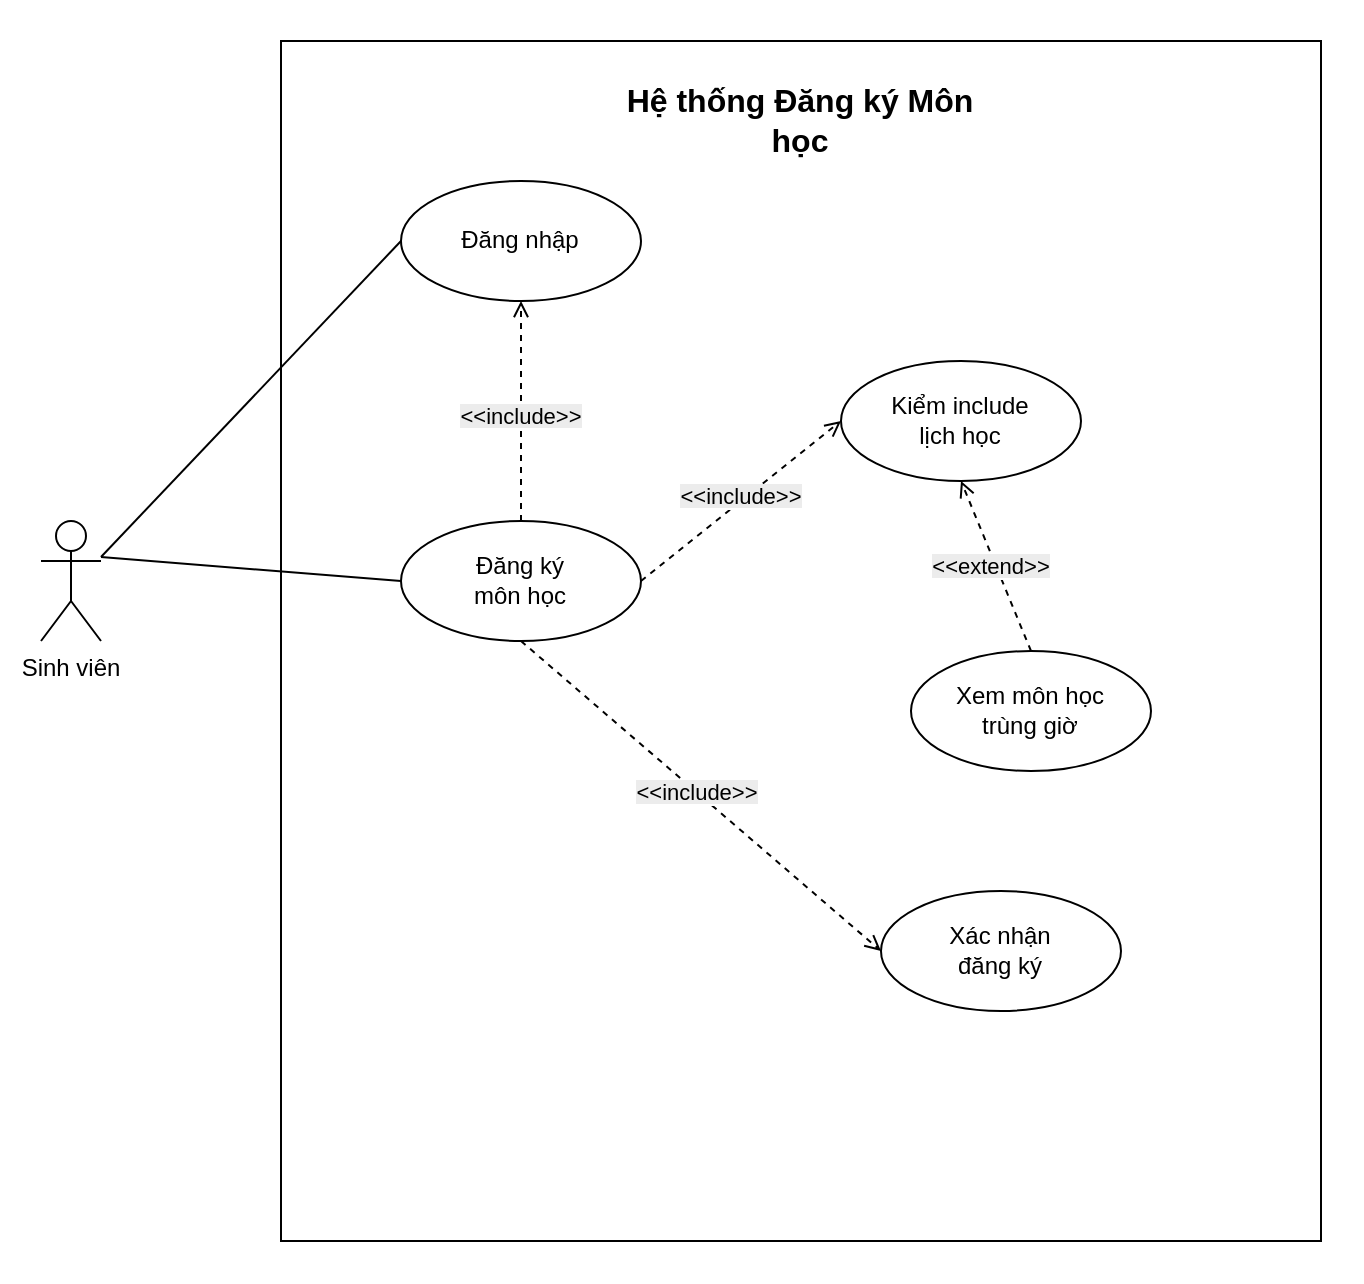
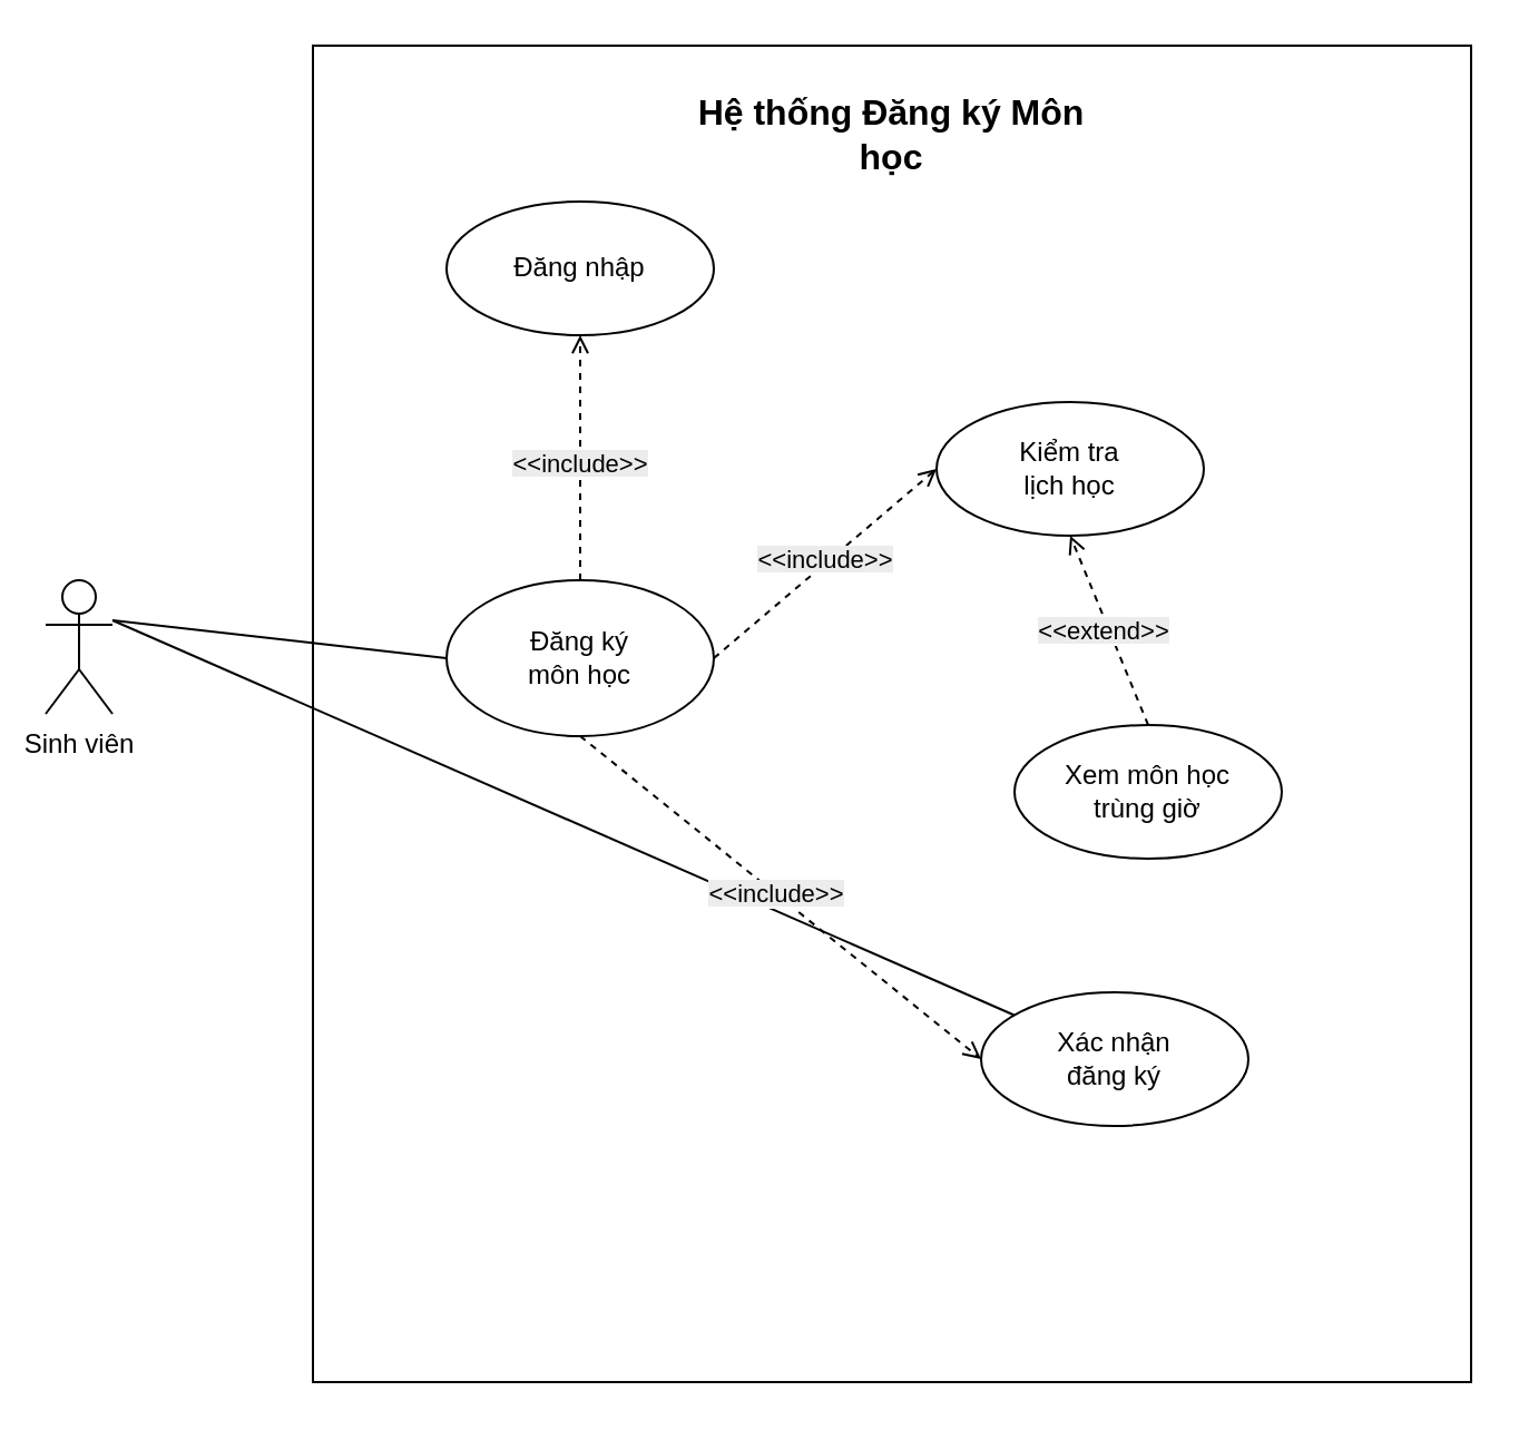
  <mxCell id="0" />
  <mxCell id="1" parent="0" />
  <mxCell id="2" value="" style="rounded=0;whiteSpace=wrap;html=1;" vertex="1" parent="1"><mxGeometry x="140" y="20" width="520" height="600" as="geometry" /></mxCell>
  <mxCell id="3" value="Hệ thống Đăng ký Môn học" style="text;html=1;align=center;verticalAlign=middle;whiteSpace=wrap;rounded=0;fontSize=16;fontStyle=1" vertex="1" parent="1"><mxGeometry x="310" y="45" width="180" height="30" as="geometry" /></mxCell>
  <mxCell id="4" value="Sinh viên" style="shape=umlActor;verticalLabelPosition=bottom;verticalAlign=top;html=1;outlineConnect=0;" vertex="1" parent="1"><mxGeometry x="20" y="260" width="30" height="60" as="geometry" /></mxCell>
  <mxCell id="5" value="Đăng nhập" style="ellipse;whiteSpace=wrap;html=1;" vertex="1" parent="1"><mxGeometry x="200" y="90" width="120" height="60" as="geometry" /></mxCell>
- <mxCell id="6" value="Đăng ký&#10;môn học" style="ellipse;whiteSpace=wrap;html=1;" vertex="1" parent="1"><mxGeometry x="200" y="260" width="120" height="60" as="geometry" /></mxCell>
- <mxCell id="7" value="Kiểm include&#10;lịch học" style="ellipse;whiteSpace=wrap;html=1;" vertex="1" parent="1"><mxGeometry x="420" y="180" width="120" height="60" as="geometry" /></mxCell>
+ <mxCell id="6" value="Đăng ký&#10;môn học" style="ellipse;whiteSpace=wrap;html=1;" vertex="1" parent="1"><mxGeometry x="200" y="260" width="120" height="70" as="geometry" /></mxCell>
+ <mxCell id="7" value="Kiểm tra&#10;lịch học" style="ellipse;whiteSpace=wrap;html=1;" vertex="1" parent="1"><mxGeometry x="420" y="180" width="120" height="60" as="geometry" /></mxCell>
  <mxCell id="8" value="Xem môn học&#10;trùng giờ" style="ellipse;whiteSpace=wrap;html=1;" vertex="1" parent="1"><mxGeometry x="455" y="325" width="120" height="60" as="geometry" /></mxCell>
  <mxCell id="9" value="Xác nhận&#10;đăng ký" style="ellipse;whiteSpace=wrap;html=1;" vertex="1" parent="1"><mxGeometry x="440" y="445" width="120" height="60" as="geometry" /></mxCell>
- <mxCell id="10" value="" style="endArrow=none;html=1;exitX=1;exitY=0.3;exitDx=0;exitDy=0;exitPerimeter=0;entryX=0;entryY=0.5;entryDx=0;entryDy=0;" edge="1" parent="1" source="4" target="5"><mxGeometry width="50" height="50" relative="1" as="geometry"><mxPoint x="360" y="340" as="sourcePoint" /><mxPoint x="410" y="290" as="targetPoint" /></mxGeometry></mxCell>
+ <mxCell id="10" value="" style="endArrow=none;html=1;exitX=1;exitY=0.3;exitDx=0;exitDy=0;exitPerimeter=0;" edge="1" parent="1" source="4" target="9"><mxGeometry width="50" height="50" relative="1" as="geometry"><mxPoint x="360" y="340" as="sourcePoint" /><mxPoint x="410" y="290" as="targetPoint" /></mxGeometry></mxCell>
  <mxCell id="11" value="" style="endArrow=none;html=1;exitX=1;exitY=0.3;exitDx=0;exitDy=0;exitPerimeter=0;entryX=0;entryY=0.5;entryDx=0;entryDy=0;" edge="1" parent="1" source="4" target="6"><mxGeometry width="50" height="50" relative="1" as="geometry"><mxPoint x="360" y="340" as="sourcePoint" /><mxPoint x="410" y="290" as="targetPoint" /></mxGeometry></mxCell>
  <mxCell id="12" value="" style="html=1;verticalAlign=bottom;labelBackgroundColor=none;endArrow=open;endFill=0;dashed=1;exitX=0.5;exitY=0;exitDx=0;exitDy=0;entryX=0.5;entryY=1;entryDx=0;entryDy=0;" edge="1" parent="1" source="6" target="5"><mxGeometry x="-0.067" width="160" relative="1" as="geometry"><mxPoint x="360" y="340" as="sourcePoint" /><mxPoint x="520" y="340" as="targetPoint" /><mxPoint as="offset" /></mxGeometry></mxCell>
  <mxCell id="13" value="&lt;span style=&quot;background-color: rgb(236, 236, 236);&quot;&gt;&amp;lt;&amp;lt;include&amp;gt;&amp;gt;&lt;/span&gt;" style="edgeLabel;html=1;align=center;verticalAlign=middle;resizable=0;points=[];" vertex="1" connectable="0" parent="12"><mxGeometry x="-0.039" y="1" relative="1" as="geometry"><mxPoint as="offset" /></mxGeometry></mxCell>
  <mxCell id="14" value="" style="html=1;verticalAlign=bottom;labelBackgroundColor=none;endArrow=open;endFill=0;dashed=1;exitX=1;exitY=0.5;exitDx=0;exitDy=0;entryX=0;entryY=0.5;entryDx=0;entryDy=0;" edge="1" parent="1" source="6" target="7"><mxGeometry width="160" relative="1" as="geometry"><mxPoint x="360" y="340" as="sourcePoint" /><mxPoint x="520" y="340" as="targetPoint" /></mxGeometry></mxCell>
  <mxCell id="15" value="&lt;span style=&quot;background-color: rgb(236, 236, 236);&quot;&gt;&amp;lt;&amp;lt;include&amp;gt;&amp;gt;&lt;/span&gt;" style="edgeLabel;html=1;align=center;verticalAlign=middle;resizable=0;points=[];" vertex="1" connectable="0" parent="14"><mxGeometry x="0.014" y="2" relative="1" as="geometry"><mxPoint as="offset" /></mxGeometry></mxCell>
  <mxCell id="16" value="" style="html=1;verticalAlign=bottom;labelBackgroundColor=none;endArrow=open;endFill=0;dashed=1;exitX=0.5;exitY=1;exitDx=0;exitDy=0;entryX=0;entryY=0.5;entryDx=0;entryDy=0;" edge="1" parent="1" source="6" target="9"><mxGeometry width="160" relative="1" as="geometry"><mxPoint x="360" y="340" as="sourcePoint" /><mxPoint x="520" y="340" as="targetPoint" /></mxGeometry></mxCell>
  <mxCell id="17" value="&lt;span style=&quot;background-color: rgb(236, 236, 236);&quot;&gt;&amp;lt;&amp;lt;include&amp;gt;&amp;gt;&lt;/span&gt;" style="edgeLabel;html=1;align=center;verticalAlign=middle;resizable=0;points=[];" vertex="1" connectable="0" parent="16"><mxGeometry x="-0.025" relative="1" as="geometry"><mxPoint as="offset" /></mxGeometry></mxCell>
  <mxCell id="18" value="" style="html=1;verticalAlign=bottom;labelBackgroundColor=none;endArrow=open;endFill=0;dashed=1;exitX=0.5;exitY=0;exitDx=0;exitDy=0;entryX=0.5;entryY=1;entryDx=0;entryDy=0;" edge="1" parent="1" source="8" target="7"><mxGeometry width="160" relative="1" as="geometry"><mxPoint x="360" y="340" as="sourcePoint" /><mxPoint x="520" y="340" as="targetPoint" /></mxGeometry></mxCell>
  <mxCell id="19" value="&lt;span style=&quot;background-color: rgb(236, 236, 236);&quot;&gt;&amp;lt;&amp;lt;extend&amp;gt;&amp;gt;&lt;/span&gt;" style="edgeLabel;html=1;align=center;verticalAlign=middle;resizable=0;points=[];" vertex="1" connectable="0" parent="18"><mxGeometry x="0.03" y="3" relative="1" as="geometry"><mxPoint as="offset" /></mxGeometry></mxCell>
